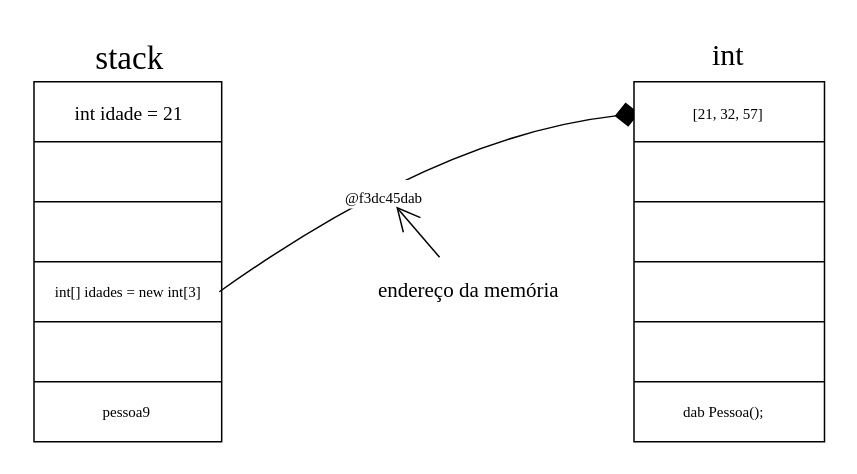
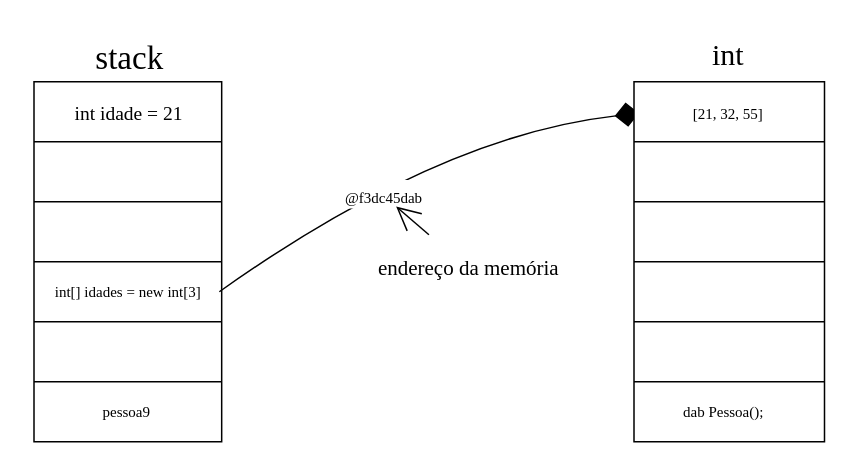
  <mxCell id="0" />
  <mxCell id="1" parent="0" />
  <mxCell id="2" value="" style="shape=table;startSize=0;container=1;collapsible=0;childLayout=tableLayout;fontFamily=Architects Daughter;fontSource=https%3A%2F%2Ffonts.googleapis.com%2Fcss%3Ffamily%3DArchitects%2BDaughter;" vertex="1" parent="1"><mxGeometry x="22" y="54" width="125.119" height="240" as="geometry" /></mxCell>
  <mxCell id="3" value="" style="shape=tableRow;horizontal=0;startSize=0;swimlaneHead=0;swimlaneBody=0;strokeColor=inherit;top=0;left=0;bottom=0;right=0;collapsible=0;dropTarget=0;fillColor=none;points=[[0,0.5],[1,0.5]];portConstraint=eastwest;fontFamily=Architects Daughter;fontSource=https%3A%2F%2Ffonts.googleapis.com%2Fcss%3Ffamily%3DArchitects%2BDaughter;" vertex="1" parent="2"><mxGeometry width="125.119" height="40" as="geometry" /></mxCell>
  <mxCell id="4" value="" style="shape=partialRectangle;html=1;whiteSpace=wrap;connectable=0;strokeColor=inherit;overflow=hidden;fillColor=none;top=0;left=0;bottom=0;right=0;pointerEvents=1;fontFamily=Architects Daughter;fontSource=https%3A%2F%2Ffonts.googleapis.com%2Fcss%3Ffamily%3DArchitects%2BDaughter;" vertex="1" parent="3"><mxGeometry width="125" height="40" as="geometry"><mxRectangle width="125" height="40" as="alternateBounds" /></mxGeometry></mxCell>
  <mxCell id="5" value="" style="shape=tableRow;horizontal=0;startSize=0;swimlaneHead=0;swimlaneBody=0;strokeColor=inherit;top=0;left=0;bottom=0;right=0;collapsible=0;dropTarget=0;fillColor=none;points=[[0,0.5],[1,0.5]];portConstraint=eastwest;fontFamily=Architects Daughter;fontSource=https%3A%2F%2Ffonts.googleapis.com%2Fcss%3Ffamily%3DArchitects%2BDaughter;" vertex="1" parent="2"><mxGeometry y="40" width="125.119" height="40" as="geometry" /></mxCell>
  <mxCell id="6" value="" style="shape=partialRectangle;html=1;whiteSpace=wrap;connectable=0;strokeColor=inherit;overflow=hidden;fillColor=none;top=0;left=0;bottom=0;right=0;pointerEvents=1;fontFamily=Architects Daughter;fontSource=https%3A%2F%2Ffonts.googleapis.com%2Fcss%3Ffamily%3DArchitects%2BDaughter;" vertex="1" parent="5"><mxGeometry width="125" height="40" as="geometry"><mxRectangle width="125" height="40" as="alternateBounds" /></mxGeometry></mxCell>
  <mxCell id="7" value="" style="shape=tableRow;horizontal=0;startSize=0;swimlaneHead=0;swimlaneBody=0;strokeColor=inherit;top=0;left=0;bottom=0;right=0;collapsible=0;dropTarget=0;fillColor=none;points=[[0,0.5],[1,0.5]];portConstraint=eastwest;fontFamily=Architects Daughter;fontSource=https%3A%2F%2Ffonts.googleapis.com%2Fcss%3Ffamily%3DArchitects%2BDaughter;" vertex="1" parent="2"><mxGeometry y="80" width="125.119" height="40" as="geometry" /></mxCell>
  <mxCell id="8" value="" style="shape=partialRectangle;html=1;whiteSpace=wrap;connectable=0;strokeColor=inherit;overflow=hidden;fillColor=none;top=0;left=0;bottom=0;right=0;pointerEvents=1;fontFamily=Architects Daughter;fontSource=https%3A%2F%2Ffonts.googleapis.com%2Fcss%3Ffamily%3DArchitects%2BDaughter;" vertex="1" parent="7"><mxGeometry width="125" height="40" as="geometry"><mxRectangle width="125" height="40" as="alternateBounds" /></mxGeometry></mxCell>
  <mxCell id="9" value="" style="shape=tableRow;horizontal=0;startSize=0;swimlaneHead=0;swimlaneBody=0;strokeColor=inherit;top=0;left=0;bottom=0;right=0;collapsible=0;dropTarget=0;fillColor=none;points=[[0,0.5],[1,0.5]];portConstraint=eastwest;fontFamily=Architects Daughter;fontSource=https%3A%2F%2Ffonts.googleapis.com%2Fcss%3Ffamily%3DArchitects%2BDaughter;" vertex="1" parent="2"><mxGeometry y="120" width="125.119" height="40" as="geometry" /></mxCell>
  <mxCell id="10" value="" style="shape=partialRectangle;html=1;whiteSpace=wrap;connectable=0;strokeColor=inherit;overflow=hidden;fillColor=none;top=0;left=0;bottom=0;right=0;pointerEvents=1;fontFamily=Architects Daughter;fontSource=https%3A%2F%2Ffonts.googleapis.com%2Fcss%3Ffamily%3DArchitects%2BDaughter;" vertex="1" parent="9"><mxGeometry width="125" height="40" as="geometry"><mxRectangle width="125" height="40" as="alternateBounds" /></mxGeometry></mxCell>
  <mxCell id="11" value="" style="shape=tableRow;horizontal=0;startSize=0;swimlaneHead=0;swimlaneBody=0;strokeColor=inherit;top=0;left=0;bottom=0;right=0;collapsible=0;dropTarget=0;fillColor=none;points=[[0,0.5],[1,0.5]];portConstraint=eastwest;fontFamily=Architects Daughter;fontSource=https%3A%2F%2Ffonts.googleapis.com%2Fcss%3Ffamily%3DArchitects%2BDaughter;" vertex="1" parent="2"><mxGeometry y="160" width="125.119" height="40" as="geometry" /></mxCell>
  <mxCell id="12" value="" style="shape=partialRectangle;html=1;whiteSpace=wrap;connectable=0;strokeColor=inherit;overflow=hidden;fillColor=none;top=0;left=0;bottom=0;right=0;pointerEvents=1;fontFamily=Architects Daughter;fontSource=https%3A%2F%2Ffonts.googleapis.com%2Fcss%3Ffamily%3DArchitects%2BDaughter;" vertex="1" parent="11"><mxGeometry width="125" height="40" as="geometry"><mxRectangle width="125" height="40" as="alternateBounds" /></mxGeometry></mxCell>
  <mxCell id="13" value="" style="shape=tableRow;horizontal=0;startSize=0;swimlaneHead=0;swimlaneBody=0;strokeColor=inherit;top=0;left=0;bottom=0;right=0;collapsible=0;dropTarget=0;fillColor=none;points=[[0,0.5],[1,0.5]];portConstraint=eastwest;fontFamily=Architects Daughter;fontSource=https%3A%2F%2Ffonts.googleapis.com%2Fcss%3Ffamily%3DArchitects%2BDaughter;" vertex="1" parent="2"><mxGeometry y="200" width="125.119" height="40" as="geometry" /></mxCell>
  <mxCell id="14" value="" style="shape=partialRectangle;html=1;whiteSpace=wrap;connectable=0;strokeColor=inherit;overflow=hidden;fillColor=none;top=0;left=0;bottom=0;right=0;pointerEvents=1;fontFamily=Architects Daughter;fontSource=https%3A%2F%2Ffonts.googleapis.com%2Fcss%3Ffamily%3DArchitects%2BDaughter;" vertex="1" parent="13"><mxGeometry width="125" height="40" as="geometry"><mxRectangle width="125" height="40" as="alternateBounds" /></mxGeometry></mxCell>
  <mxCell id="15" value="int idade = 21" style="text;strokeColor=none;align=center;fillColor=none;html=1;verticalAlign=middle;whiteSpace=wrap;rounded=0;fontSize=13;fontFamily=Architects Daughter;fontSource=https%3A%2F%2Ffonts.googleapis.com%2Fcss%3Ffamily%3DArchitects%2BDaughter;rotation=0;" vertex="1" parent="1"><mxGeometry x="20" y="54" width="131" height="42" as="geometry" /></mxCell>
  <mxCell id="16" value="stack" style="text;strokeColor=none;align=center;fillColor=none;html=1;verticalAlign=middle;whiteSpace=wrap;rounded=0;fontSize=22;fontFamily=Architects Daughter;fontSource=https%3A%2F%2Ffonts.googleapis.com%2Fcss%3Ffamily%3DArchitects%2BDaughter;" vertex="1" parent="1"><mxGeometry x="55.503" y="23.997" width="60" height="30" as="geometry" /></mxCell>
  <mxCell id="17" style="edgeStyle=none;curved=1;rounded=0;orthogonalLoop=1;jettySize=auto;html=1;entryX=0;entryY=0.5;entryDx=0;entryDy=0;fontFamily=Architects Daughter;fontSource=https%3A%2F%2Ffonts.googleapis.com%2Fcss%3Ffamily%3DArchitects%2BDaughter;fontSize=16;startSize=14;endArrow=diamond;endSize=14;sourcePerimeterSpacing=8;targetPerimeterSpacing=8;exitX=1;exitY=0.5;exitDx=0;exitDy=0;" edge="1" parent="1" source="19" target="33"><mxGeometry relative="1" as="geometry"><Array as="points"><mxPoint x="292" y="90" /></Array></mxGeometry></mxCell>
  <mxCell id="18" value="&lt;span style=&quot;font-size: 10px; text-wrap-mode: wrap;&quot;&gt;@f3dc45dab&lt;/span&gt;" style="edgeLabel;html=1;align=center;verticalAlign=middle;resizable=0;points=[];fontSize=16;fontFamily=Architects Daughter;fontSource=https%3A%2F%2Ffonts.googleapis.com%2Fcss%3Ffamily%3DArchitects%2BDaughter;" vertex="1" connectable="0" parent="17"><mxGeometry x="-0.189" y="-10" relative="1" as="geometry"><mxPoint as="offset" /></mxGeometry></mxCell>
  <mxCell id="19" value="int[] idades = new int[3]" style="text;strokeColor=none;align=center;fillColor=none;html=1;verticalAlign=middle;whiteSpace=wrap;rounded=0;fontSize=10;fontFamily=Architects Daughter;fontSource=https%3A%2F%2Ffonts.googleapis.com%2Fcss%3Ffamily%3DArchitects%2BDaughter;" vertex="1" parent="1"><mxGeometry x="25.42" y="179" width="120.15" height="30" as="geometry" /></mxCell>
  <mxCell id="20" value="" style="shape=table;startSize=0;container=1;collapsible=0;childLayout=tableLayout;fontFamily=Architects Daughter;fontSource=https%3A%2F%2Ffonts.googleapis.com%2Fcss%3Ffamily%3DArchitects%2BDaughter;" vertex="1" parent="1"><mxGeometry x="422" y="54" width="127" height="240" as="geometry" /></mxCell>
  <mxCell id="21" value="" style="shape=tableRow;horizontal=0;startSize=0;swimlaneHead=0;swimlaneBody=0;strokeColor=inherit;top=0;left=0;bottom=0;right=0;collapsible=0;dropTarget=0;fillColor=none;points=[[0,0.5],[1,0.5]];portConstraint=eastwest;fontFamily=Architects Daughter;fontSource=https%3A%2F%2Ffonts.googleapis.com%2Fcss%3Ffamily%3DArchitects%2BDaughter;" vertex="1" parent="20"><mxGeometry width="127" height="40" as="geometry" /></mxCell>
  <mxCell id="22" value="" style="shape=partialRectangle;html=1;whiteSpace=wrap;connectable=0;strokeColor=inherit;overflow=hidden;fillColor=none;top=0;left=0;bottom=0;right=0;pointerEvents=1;fontFamily=Architects Daughter;fontSource=https%3A%2F%2Ffonts.googleapis.com%2Fcss%3Ffamily%3DArchitects%2BDaughter;" vertex="1" parent="21"><mxGeometry width="127" height="40" as="geometry"><mxRectangle width="127" height="40" as="alternateBounds" /></mxGeometry></mxCell>
  <mxCell id="23" value="" style="shape=tableRow;horizontal=0;startSize=0;swimlaneHead=0;swimlaneBody=0;strokeColor=inherit;top=0;left=0;bottom=0;right=0;collapsible=0;dropTarget=0;fillColor=none;points=[[0,0.5],[1,0.5]];portConstraint=eastwest;fontFamily=Architects Daughter;fontSource=https%3A%2F%2Ffonts.googleapis.com%2Fcss%3Ffamily%3DArchitects%2BDaughter;" vertex="1" parent="20"><mxGeometry y="40" width="127" height="40" as="geometry" /></mxCell>
  <mxCell id="24" value="" style="shape=partialRectangle;html=1;whiteSpace=wrap;connectable=0;strokeColor=inherit;overflow=hidden;fillColor=none;top=0;left=0;bottom=0;right=0;pointerEvents=1;fontFamily=Architects Daughter;fontSource=https%3A%2F%2Ffonts.googleapis.com%2Fcss%3Ffamily%3DArchitects%2BDaughter;" vertex="1" parent="23"><mxGeometry width="127" height="40" as="geometry"><mxRectangle width="127" height="40" as="alternateBounds" /></mxGeometry></mxCell>
  <mxCell id="25" value="" style="shape=tableRow;horizontal=0;startSize=0;swimlaneHead=0;swimlaneBody=0;strokeColor=inherit;top=0;left=0;bottom=0;right=0;collapsible=0;dropTarget=0;fillColor=none;points=[[0,0.5],[1,0.5]];portConstraint=eastwest;fontFamily=Architects Daughter;fontSource=https%3A%2F%2Ffonts.googleapis.com%2Fcss%3Ffamily%3DArchitects%2BDaughter;" vertex="1" parent="20"><mxGeometry y="80" width="127" height="40" as="geometry" /></mxCell>
  <mxCell id="26" value="" style="shape=partialRectangle;html=1;whiteSpace=wrap;connectable=0;strokeColor=inherit;overflow=hidden;fillColor=none;top=0;left=0;bottom=0;right=0;pointerEvents=1;fontFamily=Architects Daughter;fontSource=https%3A%2F%2Ffonts.googleapis.com%2Fcss%3Ffamily%3DArchitects%2BDaughter;" vertex="1" parent="25"><mxGeometry width="127" height="40" as="geometry"><mxRectangle width="127" height="40" as="alternateBounds" /></mxGeometry></mxCell>
  <mxCell id="27" value="" style="shape=tableRow;horizontal=0;startSize=0;swimlaneHead=0;swimlaneBody=0;strokeColor=inherit;top=0;left=0;bottom=0;right=0;collapsible=0;dropTarget=0;fillColor=none;points=[[0,0.5],[1,0.5]];portConstraint=eastwest;fontFamily=Architects Daughter;fontSource=https%3A%2F%2Ffonts.googleapis.com%2Fcss%3Ffamily%3DArchitects%2BDaughter;" vertex="1" parent="20"><mxGeometry y="120" width="127" height="40" as="geometry" /></mxCell>
  <mxCell id="28" value="" style="shape=partialRectangle;html=1;whiteSpace=wrap;connectable=0;strokeColor=inherit;overflow=hidden;fillColor=none;top=0;left=0;bottom=0;right=0;pointerEvents=1;fontFamily=Architects Daughter;fontSource=https%3A%2F%2Ffonts.googleapis.com%2Fcss%3Ffamily%3DArchitects%2BDaughter;" vertex="1" parent="27"><mxGeometry width="127" height="40" as="geometry"><mxRectangle width="127" height="40" as="alternateBounds" /></mxGeometry></mxCell>
  <mxCell id="29" value="" style="shape=tableRow;horizontal=0;startSize=0;swimlaneHead=0;swimlaneBody=0;strokeColor=inherit;top=0;left=0;bottom=0;right=0;collapsible=0;dropTarget=0;fillColor=none;points=[[0,0.5],[1,0.5]];portConstraint=eastwest;fontFamily=Architects Daughter;fontSource=https%3A%2F%2Ffonts.googleapis.com%2Fcss%3Ffamily%3DArchitects%2BDaughter;" vertex="1" parent="20"><mxGeometry y="160" width="127" height="40" as="geometry" /></mxCell>
  <mxCell id="30" value="" style="shape=partialRectangle;html=1;whiteSpace=wrap;connectable=0;strokeColor=inherit;overflow=hidden;fillColor=none;top=0;left=0;bottom=0;right=0;pointerEvents=1;fontFamily=Architects Daughter;fontSource=https%3A%2F%2Ffonts.googleapis.com%2Fcss%3Ffamily%3DArchitects%2BDaughter;" vertex="1" parent="29"><mxGeometry width="127" height="40" as="geometry"><mxRectangle width="127" height="40" as="alternateBounds" /></mxGeometry></mxCell>
  <mxCell id="31" value="" style="shape=tableRow;horizontal=0;startSize=0;swimlaneHead=0;swimlaneBody=0;strokeColor=inherit;top=0;left=0;bottom=0;right=0;collapsible=0;dropTarget=0;fillColor=none;points=[[0,0.5],[1,0.5]];portConstraint=eastwest;fontFamily=Architects Daughter;fontSource=https%3A%2F%2Ffonts.googleapis.com%2Fcss%3Ffamily%3DArchitects%2BDaughter;" vertex="1" parent="20"><mxGeometry y="200" width="127" height="40" as="geometry" /></mxCell>
  <mxCell id="32" value="" style="shape=partialRectangle;html=1;whiteSpace=wrap;connectable=0;strokeColor=inherit;overflow=hidden;fillColor=none;top=0;left=0;bottom=0;right=0;pointerEvents=1;fontFamily=Architects Daughter;fontSource=https%3A%2F%2Ffonts.googleapis.com%2Fcss%3Ffamily%3DArchitects%2BDaughter;" vertex="1" parent="31"><mxGeometry width="127" height="40" as="geometry"><mxRectangle width="127" height="40" as="alternateBounds" /></mxGeometry></mxCell>
- <mxCell id="33" value="[21, 32, 57]" style="text;strokeColor=none;align=center;fillColor=none;html=1;verticalAlign=middle;whiteSpace=wrap;rounded=0;fontSize=10;fontFamily=Architects Daughter;fontSource=https%3A%2F%2Ffonts.googleapis.com%2Fcss%3Ffamily%3DArchitects%2BDaughter;" vertex="1" parent="1"><mxGeometry x="425.42" y="60" width="120.15" height="30" as="geometry" /></mxCell>
+ <mxCell id="33" value="[21, 32, 55]" style="text;strokeColor=none;align=center;fillColor=none;html=1;verticalAlign=middle;whiteSpace=wrap;rounded=0;fontSize=10;fontFamily=Architects Daughter;fontSource=https%3A%2F%2Ffonts.googleapis.com%2Fcss%3Ffamily%3DArchitects%2BDaughter;" vertex="1" parent="1"><mxGeometry x="425.42" y="60" width="120.15" height="30" as="geometry" /></mxCell>
  <mxCell id="34" style="edgeStyle=none;curved=1;rounded=0;orthogonalLoop=1;jettySize=auto;html=1;fontFamily=Architects Daughter;fontSource=https%3A%2F%2Ffonts.googleapis.com%2Fcss%3Ffamily%3DArchitects%2BDaughter;fontSize=16;startSize=14;endArrow=open;endSize=14;sourcePerimeterSpacing=8;targetPerimeterSpacing=8;" edge="1" parent="1" source="35"><mxGeometry relative="1" as="geometry"><mxPoint x="263.429" y="137.238" as="targetPoint" /></mxGeometry></mxCell>
- <mxCell id="35" value="endereço da memória" style="text;strokeColor=none;align=center;fillColor=none;html=1;verticalAlign=middle;whiteSpace=wrap;rounded=0;fontSize=14;fontFamily=Architects Daughter;fontSource=https%3A%2F%2Ffonts.googleapis.com%2Fcss%3Ffamily%3DArchitects%2BDaughter;" vertex="1" parent="1"><mxGeometry x="239" y="179" width="146.19" height="30" as="geometry" /></mxCell>
+ <mxCell id="35" value="endereço da memória" style="text;strokeColor=none;align=center;fillColor=none;html=1;verticalAlign=middle;whiteSpace=wrap;rounded=0;fontSize=14;fontFamily=Architects Daughter;fontSource=https%3A%2F%2Ffonts.googleapis.com%2Fcss%3Ffamily%3DArchitects%2BDaughter;" vertex="1" parent="1"><mxGeometry x="239" y="164" width="146.19" height="30" as="geometry" /></mxCell>
  <mxCell id="36" value="int" style="text;strokeColor=none;align=center;fillColor=none;html=1;verticalAlign=middle;whiteSpace=wrap;rounded=0;fontSize=20;fontFamily=Architects Daughter;fontSource=https%3A%2F%2Ffonts.googleapis.com%2Fcss%3Ffamily%3DArchitects%2BDaughter;" vertex="1" parent="1"><mxGeometry x="455.499" y="20.001" width="60" height="30" as="geometry" /></mxCell>
  <mxCell id="37" value="pessoa9" style="text;strokeColor=none;align=center;fillColor=none;html=1;verticalAlign=middle;whiteSpace=wrap;rounded=0;fontSize=10;fontFamily=Architects Daughter;fontSource=https%3A%2F%2Ffonts.googleapis.com%2Fcss%3Ffamily%3DArchitects%2BDaughter;" vertex="1" parent="1"><mxGeometry x="24.48" y="259" width="120.15" height="30" as="geometry" /></mxCell>
  <mxCell id="38" value="dab Pessoa();" style="text;strokeColor=none;align=center;fillColor=none;html=1;verticalAlign=middle;whiteSpace=wrap;rounded=0;fontSize=10;fontFamily=Architects Daughter;fontSource=https%3A%2F%2Ffonts.googleapis.com%2Fcss%3Ffamily%3DArchitects%2BDaughter;" vertex="1" parent="1"><mxGeometry x="422" y="259" width="120.15" height="30" as="geometry" /></mxCell>
